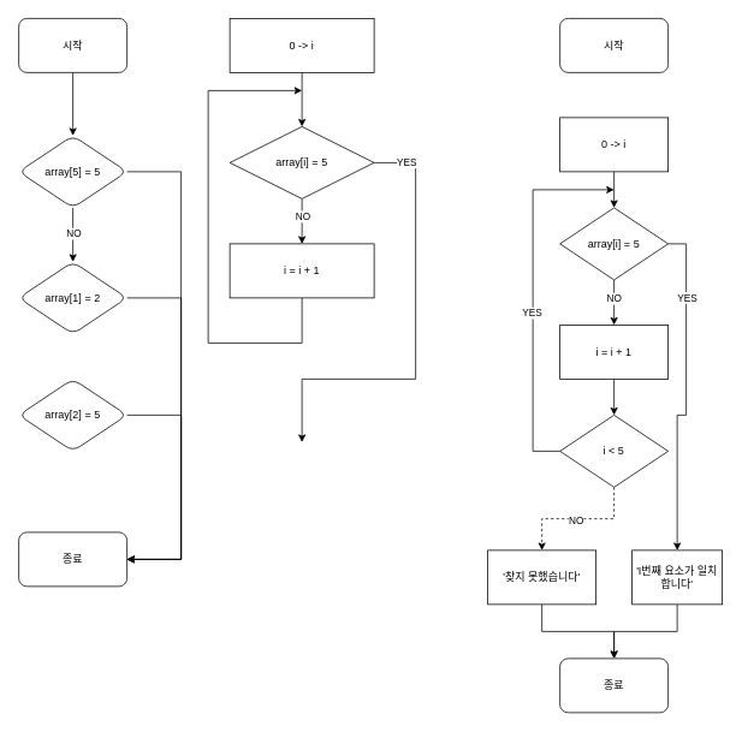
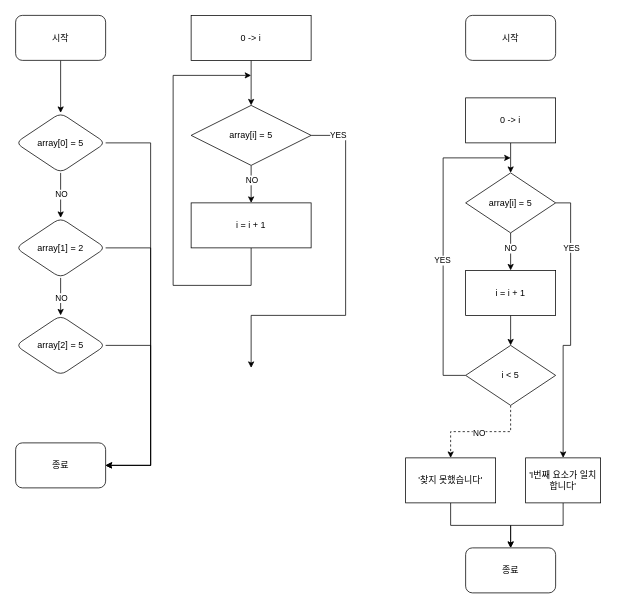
  <mxCell id="0" />
  <mxCell id="1" parent="0" />
  <mxCell id="2" value="" style="edgeStyle=orthogonalEdgeStyle;rounded=0;orthogonalLoop=1;jettySize=auto;html=1;" edge="1" parent="1" source="3" target="7"><mxGeometry relative="1" as="geometry" /></mxCell>
  <mxCell id="3" value="시작" style="rounded=1;whiteSpace=wrap;html=1;" vertex="1" parent="1"><mxGeometry x="20" y="20" width="120" height="60" as="geometry" /></mxCell>
  <mxCell id="4" value="" style="edgeStyle=orthogonalEdgeStyle;rounded=0;orthogonalLoop=1;jettySize=auto;html=1;" edge="1" parent="1" source="7" target="11"><mxGeometry relative="1" as="geometry" /></mxCell>
  <mxCell id="5" value="NO" style="edgeLabel;html=1;align=center;verticalAlign=middle;resizable=0;points=[];" vertex="1" connectable="0" parent="4"><mxGeometry x="-0.069" y="4" relative="1" as="geometry"><mxPoint x="-4" as="offset" /></mxGeometry></mxCell>
  <mxCell id="6" style="edgeStyle=orthogonalEdgeStyle;rounded=0;orthogonalLoop=1;jettySize=auto;html=1;exitX=1;exitY=0.5;exitDx=0;exitDy=0;entryX=1;entryY=0.5;entryDx=0;entryDy=0;" edge="1" parent="1" source="7" target="14"><mxGeometry relative="1" as="geometry"><mxPoint x="190" y="630" as="targetPoint" /><Array as="points"><mxPoint x="200" y="190" /><mxPoint x="200" y="620" /></Array></mxGeometry></mxCell>
- <mxCell id="7" value="array[5] = 5" style="rhombus;whiteSpace=wrap;html=1;rounded=1;" vertex="1" parent="1"><mxGeometry x="20" y="150" width="120" height="80" as="geometry" /></mxCell>
+ <mxCell id="7" value="array[0] = 5" style="rhombus;whiteSpace=wrap;html=1;rounded=1;" vertex="1" parent="1"><mxGeometry x="20" y="150" width="120" height="80" as="geometry" /></mxCell>
+ <mxCell id="8" value="" style="edgeStyle=orthogonalEdgeStyle;rounded=0;orthogonalLoop=1;jettySize=auto;html=1;" edge="1" parent="1" source="11" target="13"><mxGeometry relative="1" as="geometry" /></mxCell>
+ <mxCell id="9" value="NO" style="edgeLabel;html=1;align=center;verticalAlign=middle;resizable=0;points=[];" vertex="1" connectable="0" parent="8"><mxGeometry x="0.024" relative="1" as="geometry"><mxPoint as="offset" /></mxGeometry></mxCell>
  <mxCell id="10" style="edgeStyle=orthogonalEdgeStyle;rounded=0;orthogonalLoop=1;jettySize=auto;html=1;exitX=1;exitY=0.5;exitDx=0;exitDy=0;entryX=1;entryY=0.5;entryDx=0;entryDy=0;" edge="1" parent="1" source="11" target="14"><mxGeometry relative="1" as="geometry"><mxPoint x="200" y="620" as="targetPoint" /><Array as="points"><mxPoint x="200" y="330" /><mxPoint x="200" y="620" /></Array></mxGeometry></mxCell>
  <mxCell id="11" value="array[1] = 2" style="rhombus;whiteSpace=wrap;html=1;rounded=1;" vertex="1" parent="1"><mxGeometry x="20" y="290" width="120" height="80" as="geometry" /></mxCell>
  <mxCell id="12" style="edgeStyle=orthogonalEdgeStyle;rounded=0;orthogonalLoop=1;jettySize=auto;html=1;exitX=1;exitY=0.5;exitDx=0;exitDy=0;entryX=1;entryY=0.5;entryDx=0;entryDy=0;" edge="1" parent="1" source="13" target="14"><mxGeometry relative="1" as="geometry"><mxPoint x="280" y="630" as="targetPoint" /><Array as="points"><mxPoint x="200" y="460" /><mxPoint x="200" y="620" /></Array></mxGeometry></mxCell>
  <mxCell id="13" value="array[2] = 5" style="rhombus;whiteSpace=wrap;html=1;rounded=1;" vertex="1" parent="1"><mxGeometry x="20" y="420" width="120" height="80" as="geometry" /></mxCell>
  <mxCell id="14" value="종료" style="rounded=1;whiteSpace=wrap;html=1;" vertex="1" parent="1"><mxGeometry x="20" y="590" width="120" height="60" as="geometry" /></mxCell>
  <mxCell id="15" style="edgeStyle=orthogonalEdgeStyle;rounded=0;orthogonalLoop=1;jettySize=auto;html=1;exitX=0.5;exitY=1;exitDx=0;exitDy=0;entryX=0.5;entryY=0;entryDx=0;entryDy=0;" edge="1" parent="1" source="19" target="21"><mxGeometry relative="1" as="geometry" /></mxCell>
  <mxCell id="16" value="NO" style="edgeLabel;html=1;align=center;verticalAlign=middle;resizable=0;points=[];" vertex="1" connectable="0" parent="15"><mxGeometry x="-0.259" relative="1" as="geometry"><mxPoint as="offset" /></mxGeometry></mxCell>
  <mxCell id="17" style="edgeStyle=orthogonalEdgeStyle;rounded=0;orthogonalLoop=1;jettySize=auto;html=1;exitX=1;exitY=0.5;exitDx=0;exitDy=0;" edge="1" parent="1" source="19"><mxGeometry relative="1" as="geometry"><mxPoint x="334" y="490" as="targetPoint" /><Array as="points"><mxPoint x="460" y="180" /><mxPoint x="460" y="420" /><mxPoint x="334" y="420" /></Array></mxGeometry></mxCell>
  <mxCell id="18" value="YES" style="edgeLabel;html=1;align=center;verticalAlign=middle;resizable=0;points=[];" vertex="1" connectable="0" parent="17"><mxGeometry x="-0.854" y="1" relative="1" as="geometry"><mxPoint as="offset" /></mxGeometry></mxCell>
  <mxCell id="19" value="array[i] = 5" style="rhombus;whiteSpace=wrap;html=1;" vertex="1" parent="1"><mxGeometry x="254" y="140" width="160" height="80" as="geometry" /></mxCell>
  <mxCell id="20" style="edgeStyle=orthogonalEdgeStyle;rounded=0;orthogonalLoop=1;jettySize=auto;html=1;exitX=0.5;exitY=1;exitDx=0;exitDy=0;" edge="1" parent="1" source="21"><mxGeometry relative="1" as="geometry"><mxPoint x="334" y="100" as="targetPoint" /><Array as="points"><mxPoint x="334" y="380" /><mxPoint x="230" y="380" /><mxPoint x="230" y="100" /></Array></mxGeometry></mxCell>
  <mxCell id="21" value="i = i + 1" style="whiteSpace=wrap;html=1;" vertex="1" parent="1"><mxGeometry x="254" y="270" width="160" height="60" as="geometry" /></mxCell>
  <mxCell id="22" value="" style="edgeStyle=orthogonalEdgeStyle;rounded=0;orthogonalLoop=1;jettySize=auto;html=1;" edge="1" parent="1" source="23" target="19"><mxGeometry relative="1" as="geometry" /></mxCell>
  <mxCell id="23" value="0 -&amp;gt; i" style="whiteSpace=wrap;html=1;" vertex="1" parent="1"><mxGeometry x="254" y="20" width="160" height="60" as="geometry" /></mxCell>
  <mxCell id="24" value="시작" style="rounded=1;whiteSpace=wrap;html=1;" vertex="1" parent="1"><mxGeometry x="620" y="20" width="120" height="60" as="geometry" /></mxCell>
  <mxCell id="25" value="" style="edgeStyle=orthogonalEdgeStyle;rounded=0;orthogonalLoop=1;jettySize=auto;html=1;" edge="1" parent="1" source="26" target="31"><mxGeometry relative="1" as="geometry" /></mxCell>
  <mxCell id="26" value="0 -&amp;gt; i" style="whiteSpace=wrap;html=1;" vertex="1" parent="1"><mxGeometry x="620" y="130" width="120" height="60" as="geometry" /></mxCell>
  <mxCell id="27" value="" style="edgeStyle=orthogonalEdgeStyle;rounded=0;orthogonalLoop=1;jettySize=auto;html=1;" edge="1" parent="1" source="31" target="35"><mxGeometry relative="1" as="geometry" /></mxCell>
  <mxCell id="28" value="NO" style="edgeLabel;html=1;align=center;verticalAlign=middle;resizable=0;points=[];" vertex="1" connectable="0" parent="27"><mxGeometry x="-0.212" y="-1" relative="1" as="geometry"><mxPoint as="offset" /></mxGeometry></mxCell>
  <mxCell id="29" style="edgeStyle=orthogonalEdgeStyle;rounded=0;orthogonalLoop=1;jettySize=auto;html=1;exitX=1;exitY=0.5;exitDx=0;exitDy=0;entryX=0.5;entryY=0;entryDx=0;entryDy=0;" edge="1" parent="1" source="31" target="40"><mxGeometry relative="1" as="geometry" /></mxCell>
  <mxCell id="30" value="YES" style="edgeLabel;html=1;align=center;verticalAlign=middle;resizable=0;points=[];" vertex="1" connectable="0" parent="29"><mxGeometry x="-0.571" relative="1" as="geometry"><mxPoint as="offset" /></mxGeometry></mxCell>
  <mxCell id="31" value="array[i] = 5" style="rhombus;whiteSpace=wrap;html=1;" vertex="1" parent="1"><mxGeometry x="620" y="230" width="120" height="80" as="geometry" /></mxCell>
  <mxCell id="32" style="edgeStyle=orthogonalEdgeStyle;rounded=0;orthogonalLoop=1;jettySize=auto;html=1;exitX=0;exitY=0.5;exitDx=0;exitDy=0;" edge="1" parent="1" source="43"><mxGeometry relative="1" as="geometry"><mxPoint x="680" y="210" as="targetPoint" /><mxPoint x="590" y="480" as="sourcePoint" /><Array as="points"><mxPoint x="590" y="500" /><mxPoint x="590" y="210" /></Array></mxGeometry></mxCell>
  <mxCell id="33" value="YES" style="edgeLabel;html=1;align=center;verticalAlign=middle;resizable=0;points=[];" vertex="1" connectable="0" parent="32"><mxGeometry x="-0.103" y="2" relative="1" as="geometry"><mxPoint as="offset" /></mxGeometry></mxCell>
  <mxCell id="34" value="" style="edgeStyle=orthogonalEdgeStyle;rounded=0;orthogonalLoop=1;jettySize=auto;html=1;" edge="1" parent="1" source="35" target="43"><mxGeometry relative="1" as="geometry" /></mxCell>
  <mxCell id="35" value="i = i + 1" style="whiteSpace=wrap;html=1;" vertex="1" parent="1"><mxGeometry x="620" y="360" width="120" height="60" as="geometry" /></mxCell>
  <mxCell id="36" value="" style="edgeStyle=orthogonalEdgeStyle;rounded=0;orthogonalLoop=1;jettySize=auto;html=1;" edge="1" parent="1" source="37" target="38"><mxGeometry relative="1" as="geometry" /></mxCell>
  <mxCell id="37" value="'찾지 못했습니다'" style="whiteSpace=wrap;html=1;" vertex="1" parent="1"><mxGeometry x="540" y="610" width="120" height="60" as="geometry" /></mxCell>
  <mxCell id="38" value="종료" style="rounded=1;whiteSpace=wrap;html=1;" vertex="1" parent="1"><mxGeometry x="620" y="730" width="120" height="60" as="geometry" /></mxCell>
  <mxCell id="39" style="edgeStyle=orthogonalEdgeStyle;rounded=0;orthogonalLoop=1;jettySize=auto;html=1;exitX=0.5;exitY=1;exitDx=0;exitDy=0;entryX=0.5;entryY=0;entryDx=0;entryDy=0;" edge="1" parent="1" source="40" target="38"><mxGeometry relative="1" as="geometry" /></mxCell>
  <mxCell id="40" value="'I번째 요소가 일치합니다'" style="whiteSpace=wrap;html=1;" vertex="1" parent="1"><mxGeometry x="700" y="610" width="100" height="60" as="geometry" /></mxCell>
  <mxCell id="41" style="edgeStyle=orthogonalEdgeStyle;rounded=0;orthogonalLoop=1;jettySize=auto;html=1;exitX=0.5;exitY=1;exitDx=0;exitDy=0;entryX=0.5;entryY=0;entryDx=0;entryDy=0;dashed=1;" edge="1" parent="1" source="43" target="37"><mxGeometry relative="1" as="geometry" /></mxCell>
  <mxCell id="42" value="NO" style="edgeLabel;html=1;align=center;verticalAlign=middle;resizable=0;points=[];" vertex="1" connectable="0" parent="41"><mxGeometry x="0.041" y="1" relative="1" as="geometry"><mxPoint as="offset" /></mxGeometry></mxCell>
  <mxCell id="43" value="i &amp;lt; 5" style="rhombus;whiteSpace=wrap;html=1;" vertex="1" parent="1"><mxGeometry x="620" y="460" width="120" height="80" as="geometry" /></mxCell>
